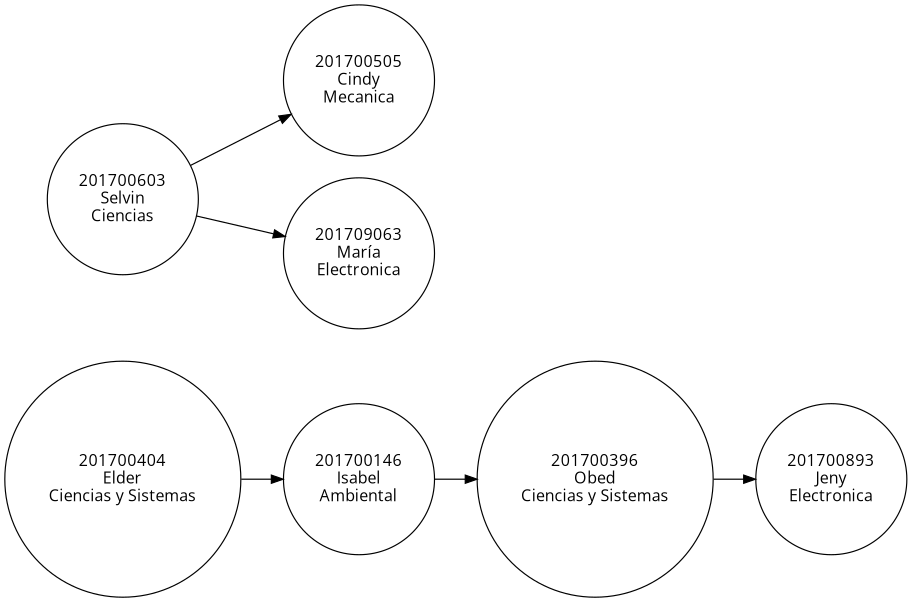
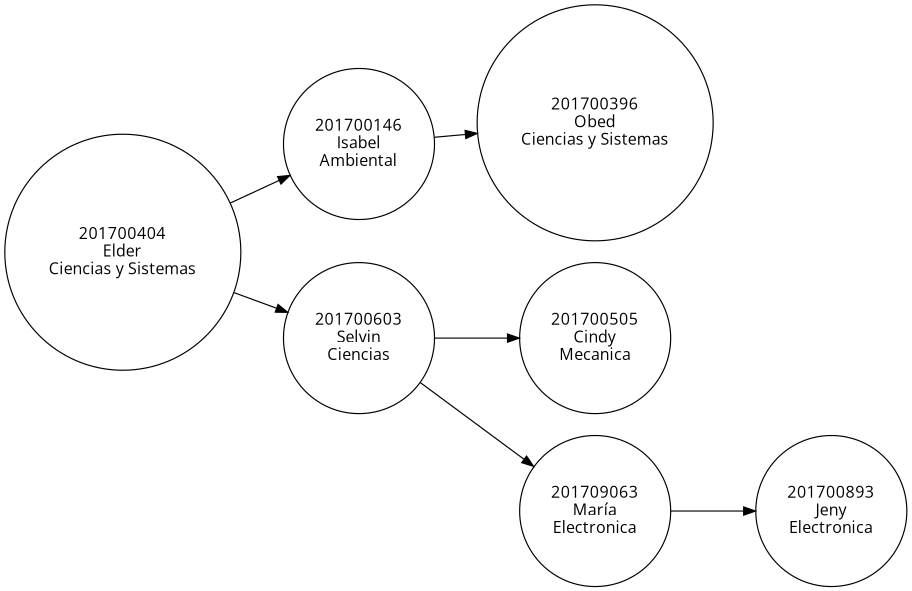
  digraph {
    fontname="Open Sans"
    rankdir=LR
    node [fontname="Open Sans" shape=circle]
    edge [fontname="Open Sans"]
    n1 [label="201700146\nIsabel\nAmbiental"]
    n2 [label="201700396\nObed\nCiencias y Sistemas"]
    n3 [label="201700404\nElder\nCiencias y Sistemas"]
    n4 [label="201700603\nSelvin\nCiencias"]
    n5 [label="201700505\nCindy\nMecanica"]
    n6 [label="201709063\nMaría\nElectronica"]
    n7 [label="201700893\nJeny\nElectronica"]
    n1 -> n2
    n3 -> n1
+   n3 -> n4
    n4 -> n5
    n4 -> n6
-   n2 -> n7
+   n6 -> n7
  }
